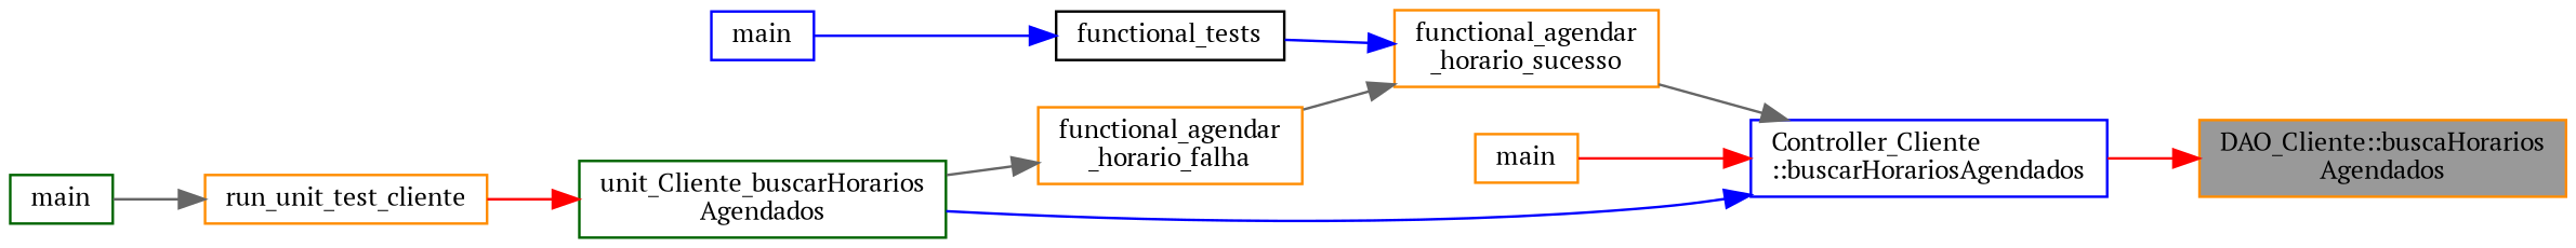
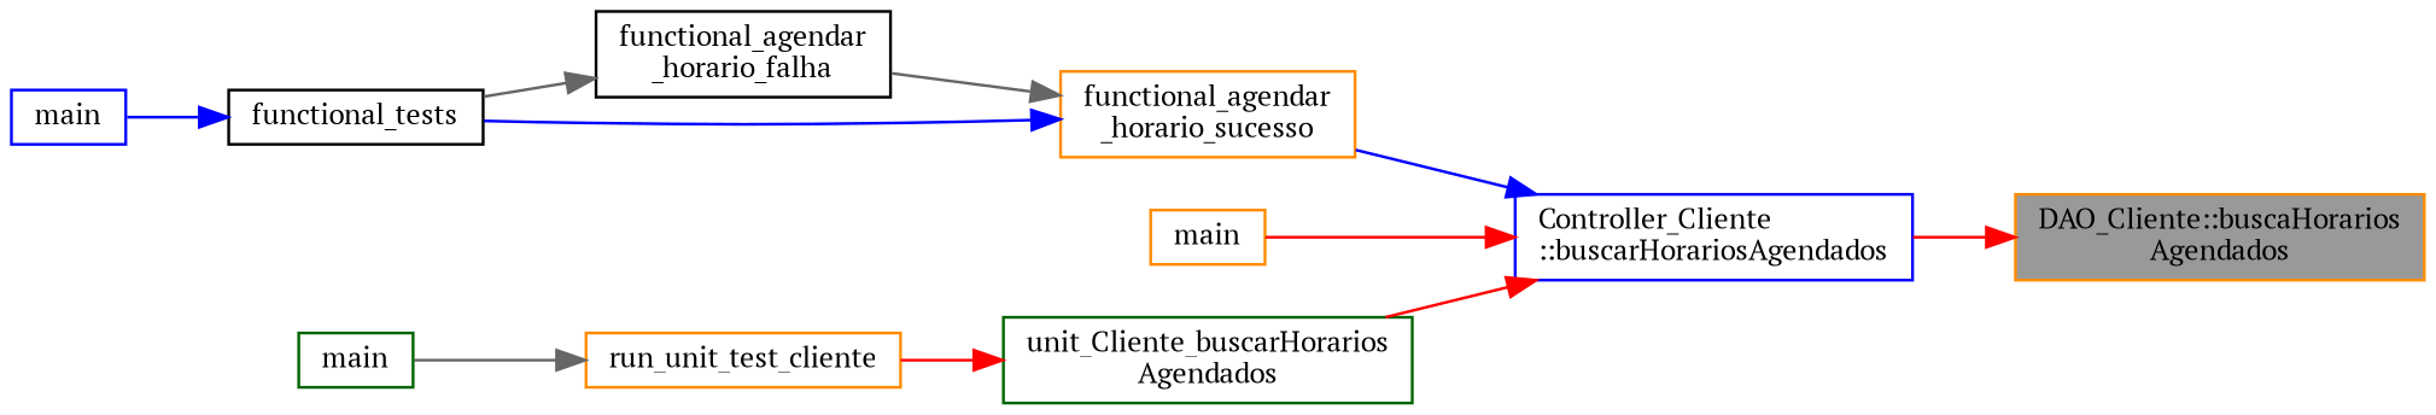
  digraph {
    fontname="PT Serif"
    rankdir=RL
    node [color=darkorange fillcolor=white fontname="PT Serif" fontsize=10 shape=box style=filled]
    edge [color=blue dir=back fontname="PT Serif" fontsize=10 labelfontname=Helvetica labelfontsize=10 style=solid]
    n1 [fillcolor=grey60 fontcolor=black height=0.2 label="DAO_Cliente::buscaHorarios\lAgendados" width=0.4]
    n2 [color=blue height=0.2 label="Controller_Cliente\l::buscarHorariosAgendados" width=0.4]
    n3 [height=0.2 label="functional_agendar\l_horario_sucesso" width=0.4]
    n4 [height=0.2 label=main width=0.4]
    n5 [color=darkgreen height=0.2 label="unit_Cliente_buscarHorarios\lAgendados" width=0.4]
-   n6 [height=0.2 label="functional_agendar\l_horario_falha" width=0.4]
+   n6 [color=black height=0.2 label="functional_agendar\l_horario_falha" width=0.4]
    n7 [color=black height=0.2 label=functional_tests width=0.4]
    n8 [height=0.2 label=run_unit_test_cliente width=0.4]
    n9 [color=blue height=0.2 label=main width=0.4]
    n10 [color=darkgreen height=0.2 label=main width=0.4]
    n1 -> n2 [color=red]
-   n2 -> n3 [color=gray40]
+   n2 -> n3
    n2 -> n4 [color=red]
-   n2 -> n5
+   n2 -> n5 [color=red]
    n3 -> n6 [color=gray40]
    n3 -> n7
    n5 -> n8 [color=red]
-   n6 -> n5 [color=gray40]
+   n6 -> n7 [color=gray40]
    n7 -> n9
    n8 -> n10 [color=gray40]
  }
